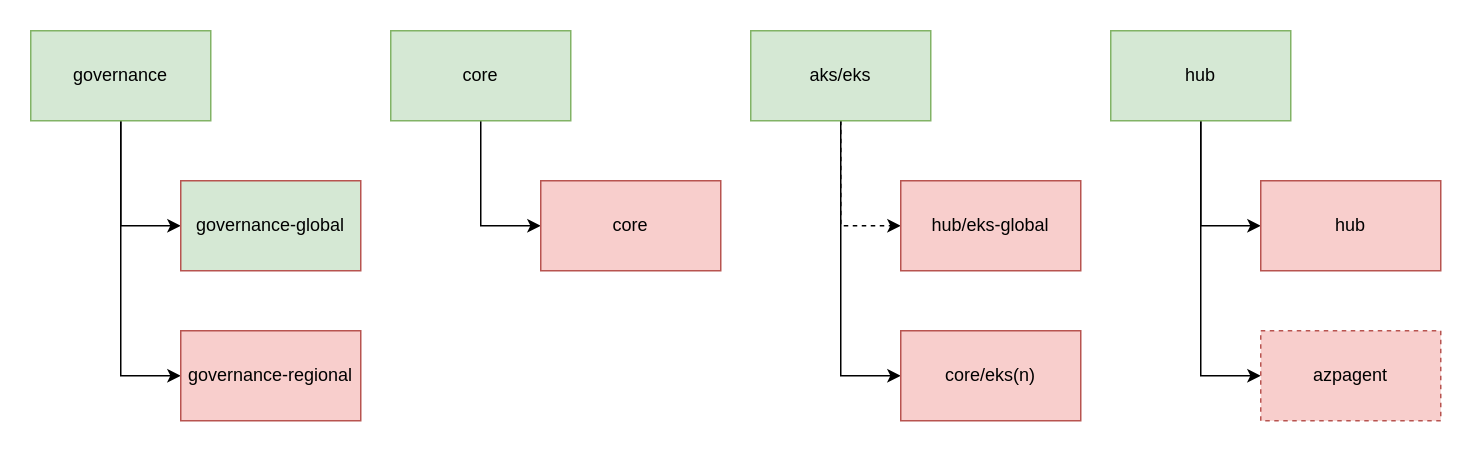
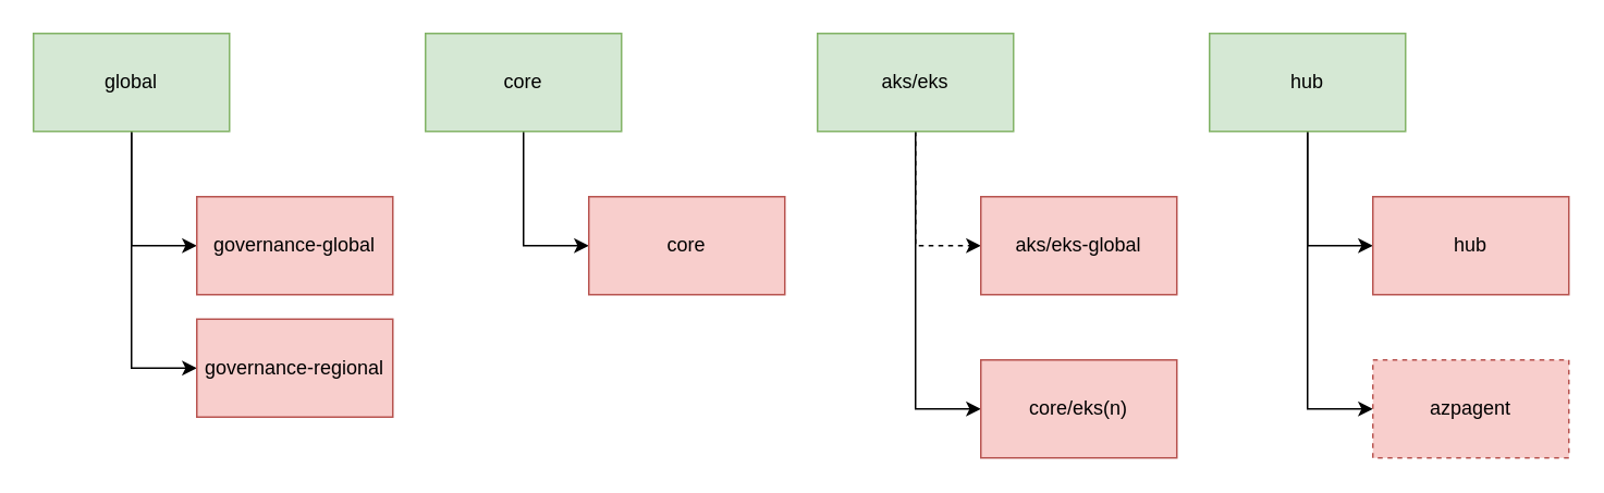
  <mxCell id="0" />
  <mxCell id="1" parent="0" />
  <mxCell id="2" style="edgeStyle=orthogonalEdgeStyle;rounded=0;orthogonalLoop=1;jettySize=auto;html=1;entryX=0;entryY=0.5;entryDx=0;entryDy=0;" parent="1" source="4" target="5" edge="1"><mxGeometry relative="1" as="geometry" /></mxCell>
  <mxCell id="3" style="edgeStyle=orthogonalEdgeStyle;rounded=0;orthogonalLoop=1;jettySize=auto;html=1;exitX=0.5;exitY=1;exitDx=0;exitDy=0;entryX=0;entryY=0.5;entryDx=0;entryDy=0;" parent="1" source="4" target="6" edge="1"><mxGeometry relative="1" as="geometry" /></mxCell>
- <mxCell id="4" value="governance" style="rounded=0;whiteSpace=wrap;html=1;fillColor=#d5e8d4;strokeColor=#82b366;" parent="1" vertex="1"><mxGeometry x="20" y="20" width="120" height="60" as="geometry" /></mxCell>
- <mxCell id="5" value="governance-global" style="rounded=0;whiteSpace=wrap;html=1;fillColor=#d5e8d4;strokeColor=#b85450;" parent="1" vertex="1"><mxGeometry x="120" y="120" width="120" height="60" as="geometry" /></mxCell>
- <mxCell id="6" value="governance-regional" style="rounded=0;whiteSpace=wrap;html=1;fillColor=#f8cecc;strokeColor=#b85450;" parent="1" vertex="1"><mxGeometry x="120" y="220" width="120" height="60" as="geometry" /></mxCell>
+ <mxCell id="4" value="global" style="rounded=0;whiteSpace=wrap;html=1;fillColor=#d5e8d4;strokeColor=#82b366;" parent="1" vertex="1"><mxGeometry x="20" y="20" width="120" height="60" as="geometry" /></mxCell>
+ <mxCell id="5" value="governance-global" style="rounded=0;whiteSpace=wrap;html=1;fillColor=#f8cecc;strokeColor=#b85450;" parent="1" vertex="1"><mxGeometry x="120" y="120" width="120" height="60" as="geometry" /></mxCell>
+ <mxCell id="6" value="governance-regional" style="rounded=0;whiteSpace=wrap;html=1;fillColor=#f8cecc;strokeColor=#b85450;" parent="1" vertex="1"><mxGeometry x="120" y="195" width="120" height="60" as="geometry" /></mxCell>
  <mxCell id="7" style="edgeStyle=orthogonalEdgeStyle;rounded=0;orthogonalLoop=1;jettySize=auto;html=1;entryX=0;entryY=0.5;entryDx=0;entryDy=0;" parent="1" source="8" target="9" edge="1"><mxGeometry relative="1" as="geometry" /></mxCell>
  <mxCell id="8" value="core" style="rounded=0;whiteSpace=wrap;html=1;fillColor=#d5e8d4;strokeColor=#82b366;" parent="1" vertex="1"><mxGeometry x="260" y="20" width="120" height="60" as="geometry" /></mxCell>
  <mxCell id="9" value="core" style="rounded=0;whiteSpace=wrap;html=1;fillColor=#f8cecc;strokeColor=#b85450;" parent="1" vertex="1"><mxGeometry x="360" y="120" width="120" height="60" as="geometry" /></mxCell>
  <mxCell id="10" style="edgeStyle=orthogonalEdgeStyle;rounded=0;orthogonalLoop=1;jettySize=auto;html=1;entryX=0;entryY=0.5;entryDx=0;entryDy=0;dashed=1;" parent="1" source="12" target="13" edge="1"><mxGeometry relative="1" as="geometry" /></mxCell>
  <mxCell id="11" style="edgeStyle=orthogonalEdgeStyle;rounded=0;orthogonalLoop=1;jettySize=auto;html=1;exitX=0.5;exitY=1;exitDx=0;exitDy=0;entryX=0;entryY=0.5;entryDx=0;entryDy=0;" edge="1" parent="1" source="12" target="14"><mxGeometry relative="1" as="geometry" /></mxCell>
  <mxCell id="12" value="aks/eks" style="rounded=0;whiteSpace=wrap;html=1;fillColor=#d5e8d4;strokeColor=#82b366;" parent="1" vertex="1"><mxGeometry x="500" y="20" width="120" height="60" as="geometry" /></mxCell>
- <mxCell id="13" value="hub/eks-global" style="rounded=0;whiteSpace=wrap;html=1;fillColor=#f8cecc;strokeColor=#b85450;" parent="1" vertex="1"><mxGeometry x="600" y="120" width="120" height="60" as="geometry" /></mxCell>
+ <mxCell id="13" value="aks/eks-global" style="rounded=0;whiteSpace=wrap;html=1;fillColor=#f8cecc;strokeColor=#b85450;" parent="1" vertex="1"><mxGeometry x="600" y="120" width="120" height="60" as="geometry" /></mxCell>
  <mxCell id="14" value="core/eks(n)" style="rounded=0;whiteSpace=wrap;html=1;fillColor=#f8cecc;strokeColor=#b85450;" parent="1" vertex="1"><mxGeometry x="600" y="220" width="120" height="60" as="geometry" /></mxCell>
  <mxCell id="15" style="edgeStyle=orthogonalEdgeStyle;rounded=0;orthogonalLoop=1;jettySize=auto;html=1;entryX=0;entryY=0.5;entryDx=0;entryDy=0;" edge="1" parent="1" source="17" target="18"><mxGeometry relative="1" as="geometry" /></mxCell>
  <mxCell id="16" style="edgeStyle=orthogonalEdgeStyle;rounded=0;orthogonalLoop=1;jettySize=auto;html=1;exitX=0.5;exitY=1;exitDx=0;exitDy=0;entryX=0;entryY=0.5;entryDx=0;entryDy=0;" edge="1" parent="1" source="17" target="19"><mxGeometry relative="1" as="geometry" /></mxCell>
  <mxCell id="17" value="hub" style="rounded=0;whiteSpace=wrap;html=1;fillColor=#d5e8d4;strokeColor=#82b366;" vertex="1" parent="1"><mxGeometry x="740" y="20" width="120" height="60" as="geometry" /></mxCell>
  <mxCell id="18" value="hub" style="rounded=0;whiteSpace=wrap;html=1;fillColor=#f8cecc;strokeColor=#b85450;" vertex="1" parent="1"><mxGeometry x="840" y="120" width="120" height="60" as="geometry" /></mxCell>
  <mxCell id="19" value="azpagent" style="rounded=0;whiteSpace=wrap;html=1;fillColor=#f8cecc;strokeColor=#b85450;dashed=1;" vertex="1" parent="1"><mxGeometry x="840" y="220" width="120" height="60" as="geometry" /></mxCell>
